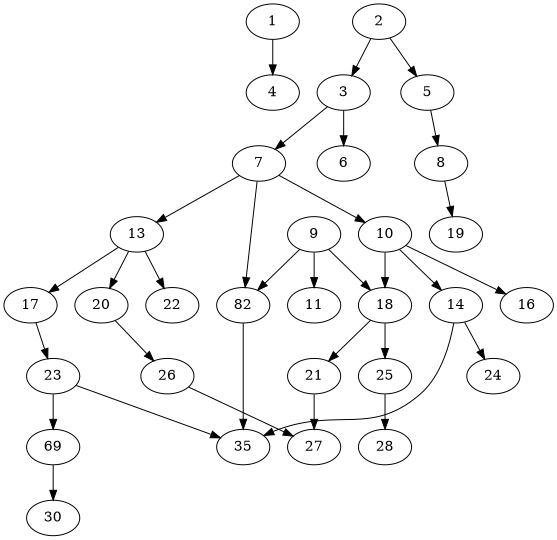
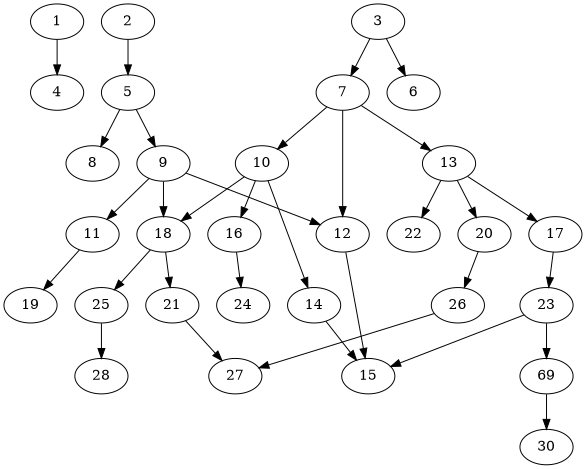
  digraph {
    1 [alpha=185.35]
    4 [alpha=51.93]
    2 [alpha=52.78]
    3 [alpha=105.87]
    5 [alpha=48.62]
    6 [alpha=57.89]
    7 [alpha=71.26]
    8 [alpha=82.65]
    9 [alpha=29.32]
    10 [alpha=41.49]
-   12 [alpha=64.70 label=82]
+   12 [alpha=64.70]
    13 [alpha=136.76]
    19 [alpha=130.31]
    11 [alpha=186.48]
    18 [alpha=113.04]
    14 [alpha=166.22]
    16 [alpha=160.08]
-   15 [alpha=32.39 label=35]
+   15 [alpha=32.39]
    17 [alpha=35.59]
    20 [alpha=75.75]
    22 [alpha=87.78]
    21 [alpha=61.93]
    25 [alpha=48.33]
    24 [alpha=160.35]
    23 [alpha=127.93]
    26 [alpha=117.46]
    27 [alpha=128.70]
    28 [alpha=145.60]
    n29 [alpha=116.78 label=69]
    30 [alpha=109.62]
    1 -> 4
-   2 -> 3
    2 -> 5
    3 -> 6
    3 -> 7
    5 -> 8
+   5 -> 9
    7 -> 10
    7 -> 12
    7 -> 13
-   8 -> 19
+   11 -> 19
    9 -> 12
    9 -> 11
    9 -> 18
    10 -> 18
    10 -> 14
    10 -> 16
    12 -> 15
    13 -> 17
    13 -> 20
    13 -> 22
    18 -> 21
    18 -> 25
    14 -> 15
-   14 -> 24
+   16 -> 24
    17 -> 23
    20 -> 26
    21 -> 27
    25 -> 28
    23 -> 15
    23 -> n29
    26 -> 27
    n29 -> 30
  }
